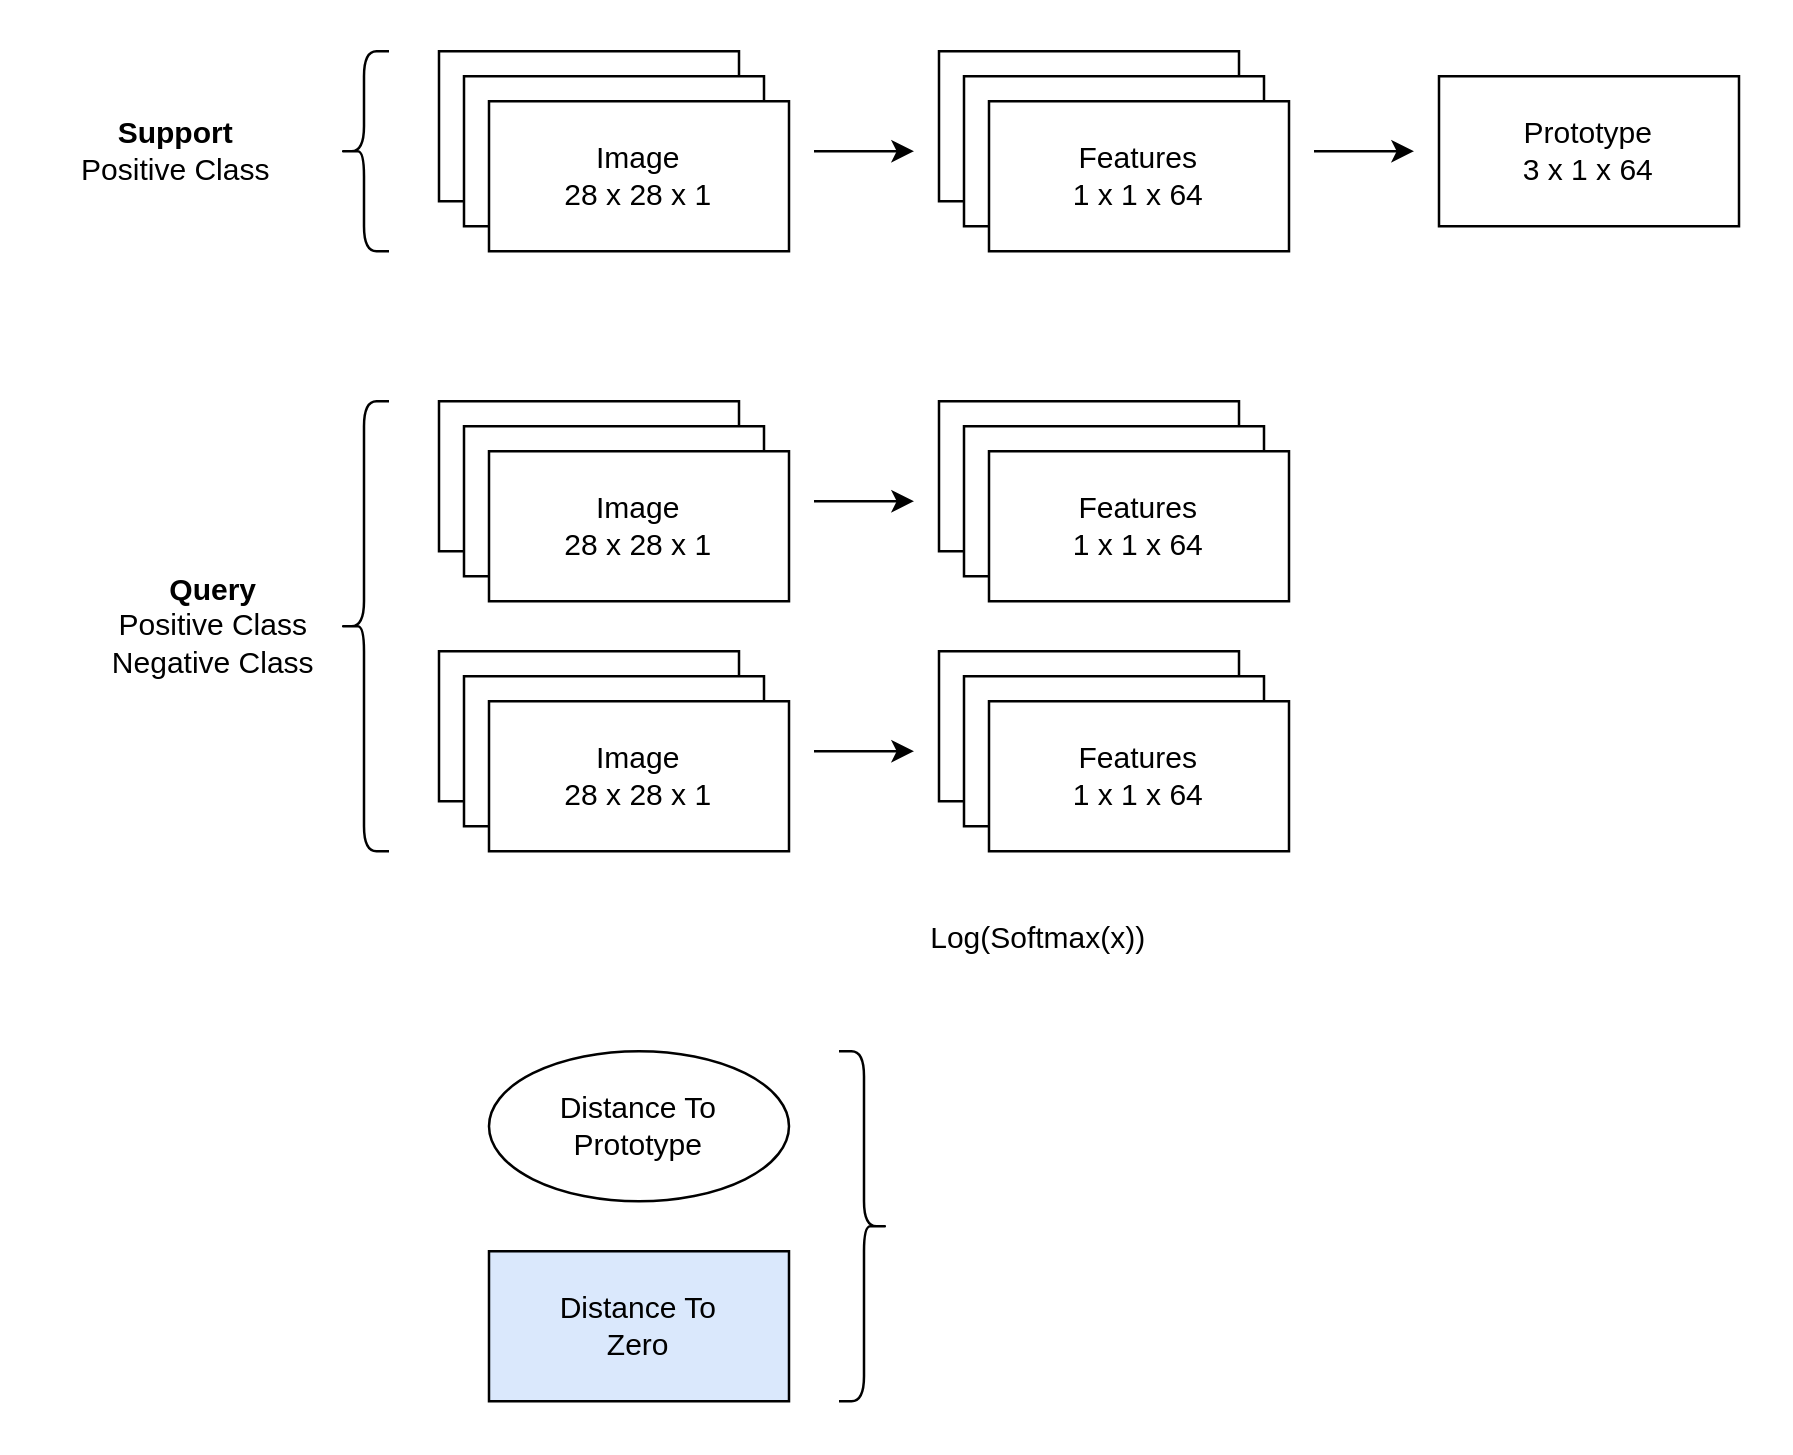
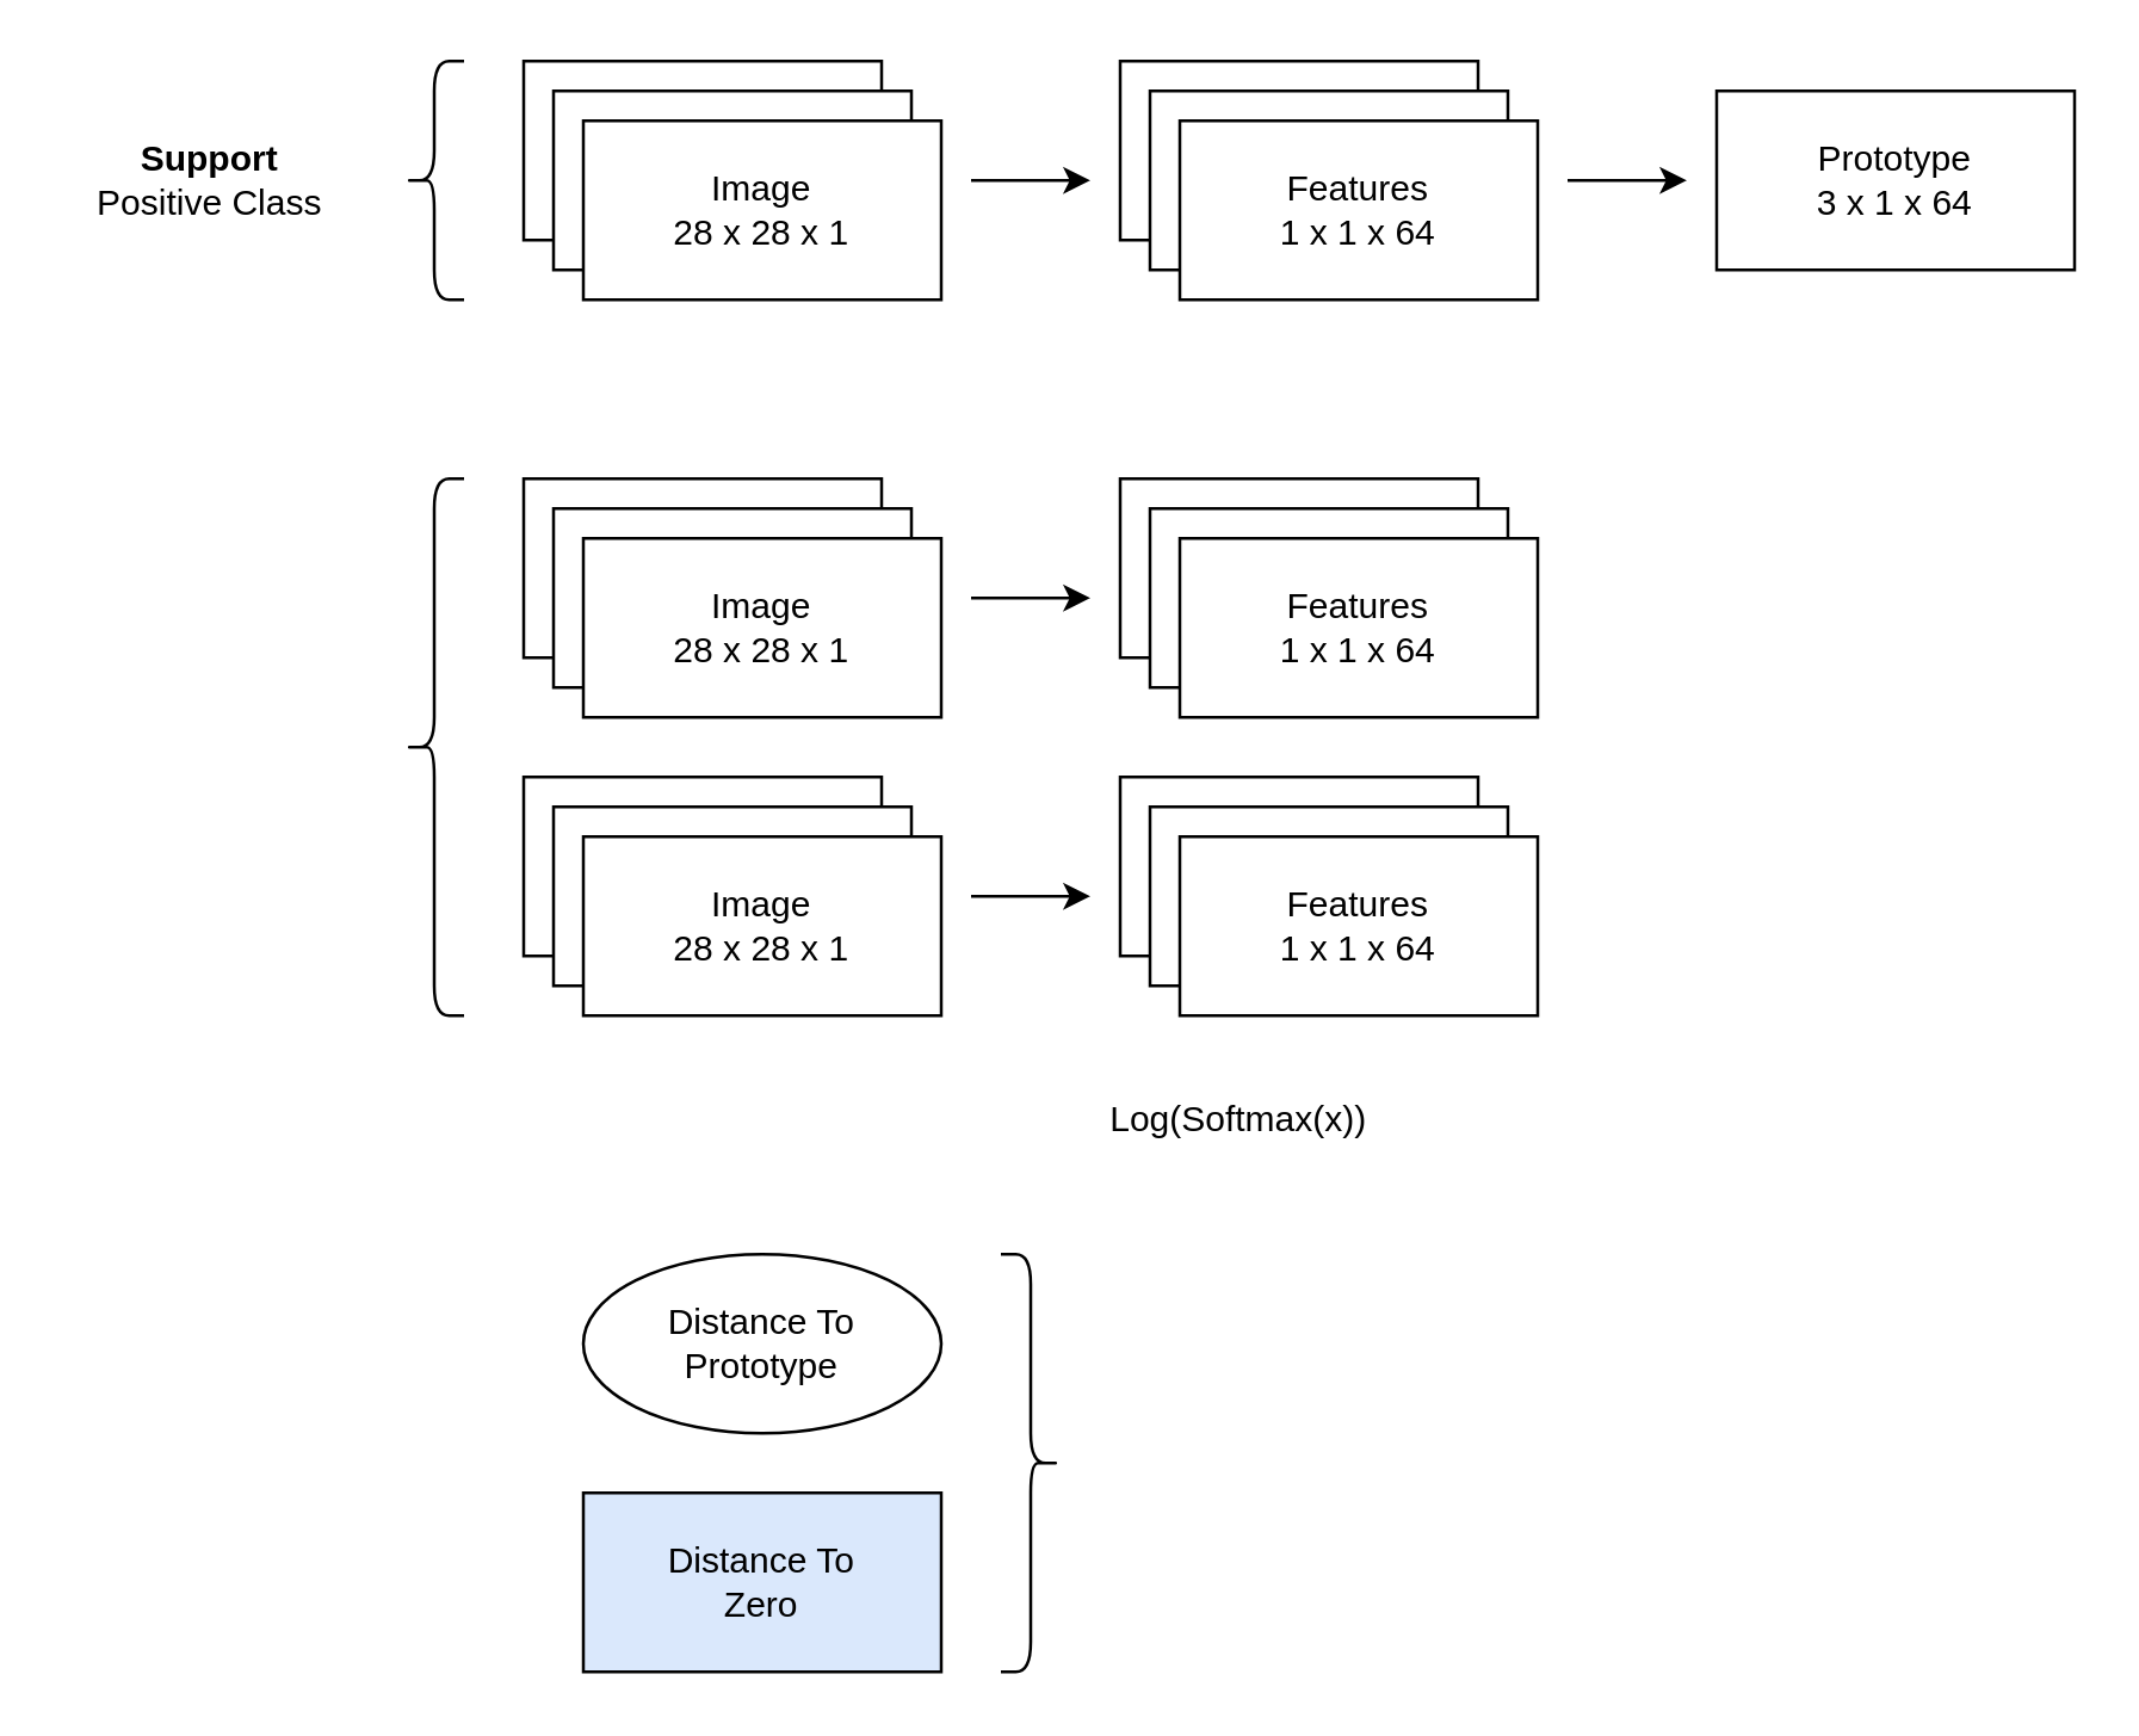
  <mxCell id="0" />
  <mxCell id="1" parent="0" />
  <mxCell id="2" value="" style="rounded=0;whiteSpace=wrap;html=1;" vertex="1" parent="1"><mxGeometry x="175" y="20" width="120" height="60" as="geometry" /></mxCell>
  <mxCell id="3" value="" style="shape=curlyBracket;whiteSpace=wrap;html=1;rounded=1;" vertex="1" parent="1"><mxGeometry x="135" y="20" width="20" height="80" as="geometry" /></mxCell>
  <mxCell id="4" value="" style="rounded=0;whiteSpace=wrap;html=1;" vertex="1" parent="1"><mxGeometry x="185" y="30" width="120" height="60" as="geometry" /></mxCell>
  <mxCell id="5" value="Image&lt;br&gt;28 x 28 x 1" style="rounded=0;whiteSpace=wrap;html=1;" vertex="1" parent="1"><mxGeometry x="195" y="40" width="120" height="60" as="geometry" /></mxCell>
  <mxCell id="6" value="&lt;b&gt;Support&lt;/b&gt;&lt;br&gt;Positive Class" style="text;html=1;strokeColor=none;fillColor=none;align=center;verticalAlign=middle;whiteSpace=wrap;rounded=0;" vertex="1" parent="1"><mxGeometry x="20" y="45" width="100" height="30" as="geometry" /></mxCell>
  <mxCell id="7" value="" style="endArrow=classic;html=1;rounded=0;" edge="1" parent="1"><mxGeometry width="50" height="50" relative="1" as="geometry"><mxPoint x="325" y="60" as="sourcePoint" /><mxPoint x="365" y="60" as="targetPoint" /></mxGeometry></mxCell>
  <mxCell id="8" value="" style="rounded=0;whiteSpace=wrap;html=1;" vertex="1" parent="1"><mxGeometry x="375" y="20" width="120" height="60" as="geometry" /></mxCell>
  <mxCell id="9" value="" style="rounded=0;whiteSpace=wrap;html=1;" vertex="1" parent="1"><mxGeometry x="385" y="30" width="120" height="60" as="geometry" /></mxCell>
  <mxCell id="10" value="Features&lt;br&gt;1 x 1 x 64" style="rounded=0;whiteSpace=wrap;html=1;" vertex="1" parent="1"><mxGeometry x="395" y="40" width="120" height="60" as="geometry" /></mxCell>
  <mxCell id="11" value="Prototype&lt;br&gt;3 x 1 x 64" style="rounded=0;whiteSpace=wrap;html=1;" vertex="1" parent="1"><mxGeometry x="575" y="30" width="120" height="60" as="geometry" /></mxCell>
  <mxCell id="12" value="" style="endArrow=classic;html=1;rounded=0;" edge="1" parent="1"><mxGeometry width="50" height="50" relative="1" as="geometry"><mxPoint x="525" y="60" as="sourcePoint" /><mxPoint x="565" y="60" as="targetPoint" /></mxGeometry></mxCell>
  <mxCell id="13" value="" style="rounded=0;whiteSpace=wrap;html=1;" vertex="1" parent="1"><mxGeometry x="175" y="160" width="120" height="60" as="geometry" /></mxCell>
  <mxCell id="14" value="" style="shape=curlyBracket;whiteSpace=wrap;html=1;rounded=1;" vertex="1" parent="1"><mxGeometry x="135" y="160" width="20" height="180" as="geometry" /></mxCell>
  <mxCell id="15" value="" style="rounded=0;whiteSpace=wrap;html=1;" vertex="1" parent="1"><mxGeometry x="185" y="170" width="120" height="60" as="geometry" /></mxCell>
  <mxCell id="16" value="Image&lt;br&gt;28 x 28 x 1" style="rounded=0;whiteSpace=wrap;html=1;" vertex="1" parent="1"><mxGeometry x="195" y="180" width="120" height="60" as="geometry" /></mxCell>
- <mxCell id="17" value="&lt;b&gt;Query&lt;/b&gt;&lt;br&gt;Positive Class&lt;br&gt;Negative Class" style="text;html=1;strokeColor=none;fillColor=none;align=center;verticalAlign=middle;whiteSpace=wrap;rounded=0;" vertex="1" parent="1"><mxGeometry x="35" y="220" width="100" height="60" as="geometry" /></mxCell>
  <mxCell id="18" value="" style="endArrow=classic;html=1;rounded=0;" edge="1" parent="1"><mxGeometry width="50" height="50" relative="1" as="geometry"><mxPoint x="325" y="200" as="sourcePoint" /><mxPoint x="365" y="200" as="targetPoint" /></mxGeometry></mxCell>
  <mxCell id="19" value="" style="rounded=0;whiteSpace=wrap;html=1;" vertex="1" parent="1"><mxGeometry x="375" y="160" width="120" height="60" as="geometry" /></mxCell>
  <mxCell id="20" value="" style="rounded=0;whiteSpace=wrap;html=1;" vertex="1" parent="1"><mxGeometry x="385" y="170" width="120" height="60" as="geometry" /></mxCell>
  <mxCell id="21" value="Features&lt;br&gt;1 x 1 x 64" style="rounded=0;whiteSpace=wrap;html=1;" vertex="1" parent="1"><mxGeometry x="395" y="180" width="120" height="60" as="geometry" /></mxCell>
  <mxCell id="22" value="" style="rounded=0;whiteSpace=wrap;html=1;" vertex="1" parent="1"><mxGeometry x="175" y="260" width="120" height="60" as="geometry" /></mxCell>
  <mxCell id="23" value="" style="rounded=0;whiteSpace=wrap;html=1;" vertex="1" parent="1"><mxGeometry x="185" y="270" width="120" height="60" as="geometry" /></mxCell>
  <mxCell id="24" value="Image&lt;br&gt;28 x 28 x 1" style="rounded=0;whiteSpace=wrap;html=1;" vertex="1" parent="1"><mxGeometry x="195" y="280" width="120" height="60" as="geometry" /></mxCell>
  <mxCell id="25" value="" style="endArrow=classic;html=1;rounded=0;" edge="1" parent="1"><mxGeometry width="50" height="50" relative="1" as="geometry"><mxPoint x="325" y="300" as="sourcePoint" /><mxPoint x="365" y="300" as="targetPoint" /></mxGeometry></mxCell>
  <mxCell id="26" value="" style="rounded=0;whiteSpace=wrap;html=1;" vertex="1" parent="1"><mxGeometry x="375" y="260" width="120" height="60" as="geometry" /></mxCell>
  <mxCell id="27" value="" style="rounded=0;whiteSpace=wrap;html=1;" vertex="1" parent="1"><mxGeometry x="385" y="270" width="120" height="60" as="geometry" /></mxCell>
  <mxCell id="28" value="Features&lt;br&gt;1 x 1 x 64" style="rounded=0;whiteSpace=wrap;html=1;" vertex="1" parent="1"><mxGeometry x="395" y="280" width="120" height="60" as="geometry" /></mxCell>
  <mxCell id="29" value="Distance To&lt;br&gt;Prototype" style="ellipse;whiteSpace=wrap;html=1;" vertex="1" parent="1"><mxGeometry x="195" y="420" width="120" height="60" as="geometry" /></mxCell>
  <mxCell id="30" value="Distance To&lt;br&gt;Zero" style="rounded=0;whiteSpace=wrap;html=1;fillColor=#dae8fc;" vertex="1" parent="1"><mxGeometry x="195" y="500" width="120" height="60" as="geometry" /></mxCell>
  <mxCell id="31" value="" style="shape=curlyBracket;whiteSpace=wrap;html=1;rounded=1;flipH=1;" vertex="1" parent="1"><mxGeometry x="335" y="420" width="20" height="140" as="geometry" /></mxCell>
  <mxCell id="32" value="Log(Softmax(x))" style="text;html=1;strokeColor=none;fillColor=none;align=center;verticalAlign=middle;whiteSpace=wrap;rounded=0;" vertex="1" parent="1"><mxGeometry x="355" y="360" width="120" height="30" as="geometry" /></mxCell>
